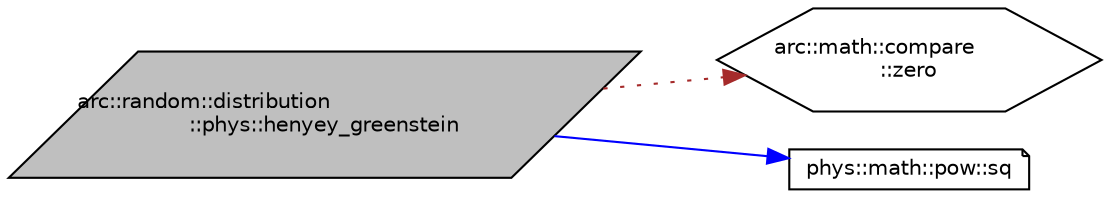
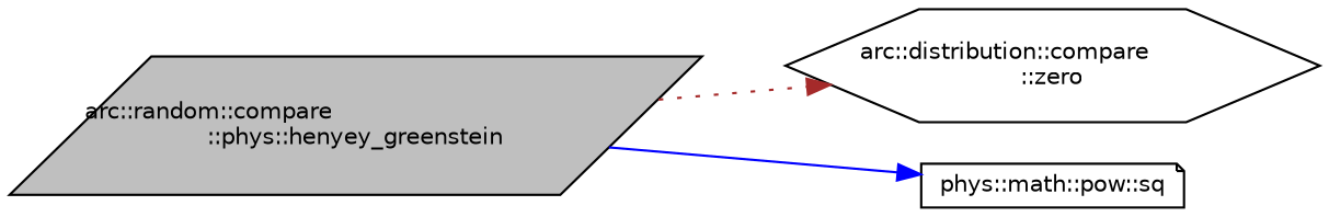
  digraph {
    rankdir=LR
    node [color=black fontname=Helvetica fontsize=10]
    edge [fontname=Helvetica fontsize=10 labelfontname=Helvetica labelfontsize=10]
-   n1 [fillcolor=grey75 fontcolor=black height=0.2 label="arc::random::distribution\l::phys::henyey_greenstein" shape=parallelogram style=filled width=0.4]
-   n2 [height=0.2 label="arc::math::compare\l::zero" shape=hexagon width=0.4]
+   n1 [fillcolor=grey75 fontcolor=black height=0.2 label="arc::random::compare\l::phys::henyey_greenstein" shape=parallelogram style=filled width=0.4]
+   n2 [height=0.2 label="arc::distribution::compare\l::zero" shape=hexagon width=0.4]
    n3 [height=0.2 label="phys::math::pow::sq" shape=note width=0.4]
    n1 -> n2 [color=brown style=dotted]
    n1 -> n3 [color=blue style=solid]
  }
